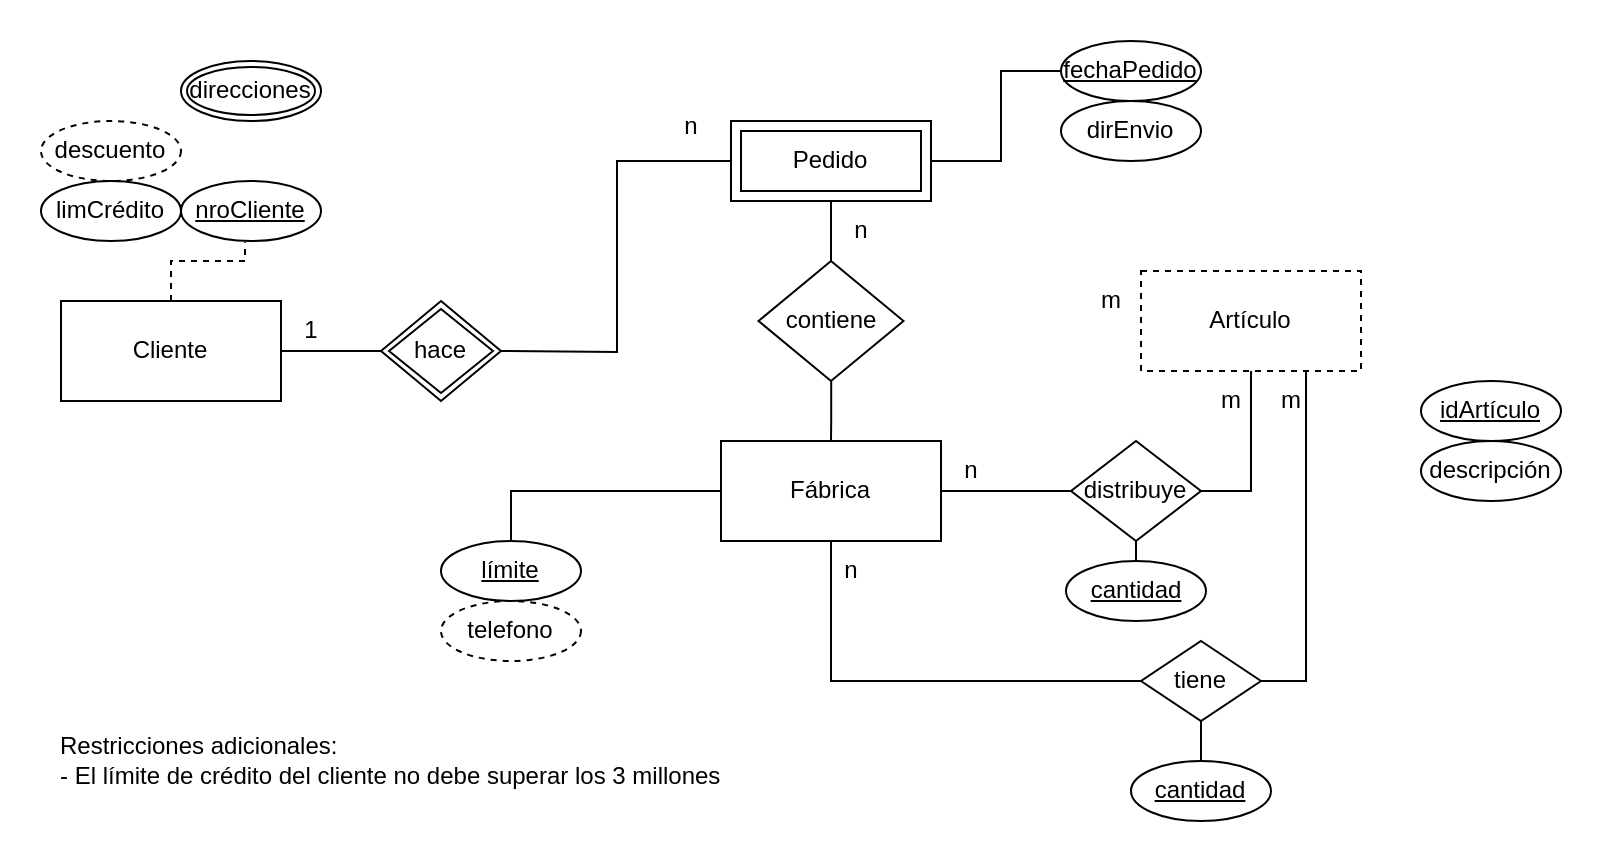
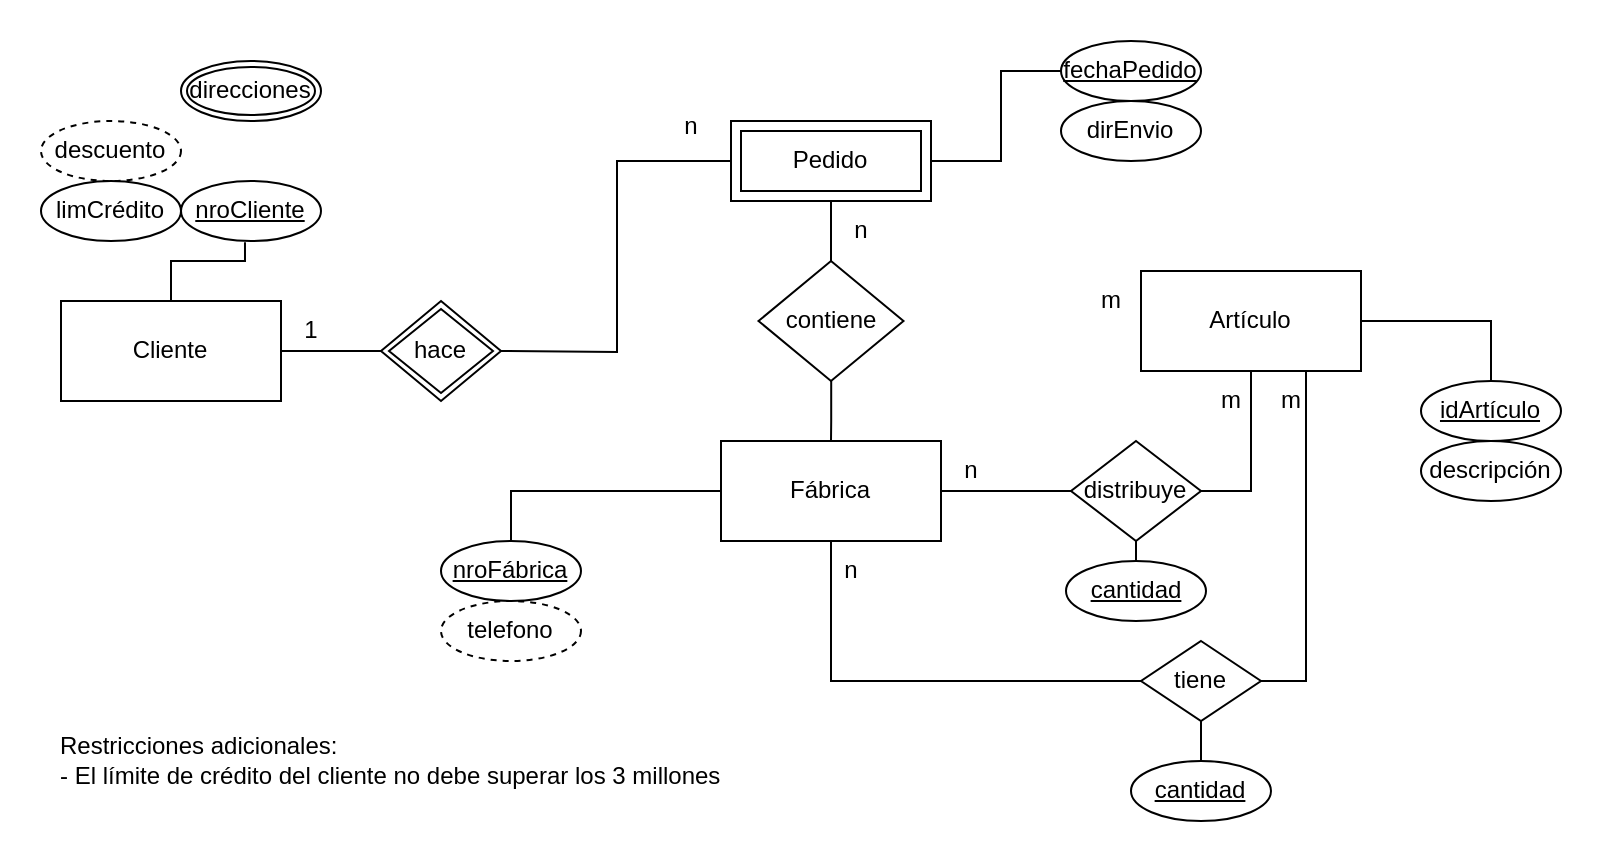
  <mxCell id="0" />
  <mxCell id="1" parent="0" />
  <mxCell id="2" style="edgeStyle=orthogonalEdgeStyle;rounded=0;orthogonalLoop=1;jettySize=auto;html=1;shape=wire;dashed=1;endArrow=none;endFill=0;entryX=0;entryY=0.5;entryDx=0;entryDy=0;" parent="1" source="3" edge="1"><mxGeometry relative="1" as="geometry"><mxPoint x="190" y="175" as="targetPoint" /><mxPoint x="160" y="74.71" as="sourcePoint" /><Array as="points" /></mxGeometry></mxCell>
  <mxCell id="3" value="Cliente" style="rounded=0;whiteSpace=wrap;html=1;" parent="1" vertex="1"><mxGeometry x="30" y="150" width="110" height="50" as="geometry" /></mxCell>
  <mxCell id="4" value="" style="edgeStyle=orthogonalEdgeStyle;rounded=0;orthogonalLoop=1;jettySize=auto;html=1;endArrow=none;endFill=0;entryX=0.5;entryY=0;entryDx=0;entryDy=0;" parent="1" target="14" edge="1"><mxGeometry relative="1" as="geometry"><mxPoint x="415" y="110" as="sourcePoint" /><mxPoint x="415" y="140" as="targetPoint" /></mxGeometry></mxCell>
  <mxCell id="5" style="edgeStyle=orthogonalEdgeStyle;rounded=0;orthogonalLoop=1;jettySize=auto;html=1;exitX=1;exitY=0.5;exitDx=0;exitDy=0;entryX=0;entryY=0.5;entryDx=0;entryDy=0;endArrow=none;endFill=0;" parent="1" source="35" edge="1"><mxGeometry relative="1" as="geometry"><Array as="points"><mxPoint x="500" y="80" /><mxPoint x="500" y="35" /></Array><mxPoint x="470" y="75" as="sourcePoint" /><mxPoint x="530" y="35" as="targetPoint" /></mxGeometry></mxCell>
  <mxCell id="6" style="edgeStyle=orthogonalEdgeStyle;rounded=0;orthogonalLoop=1;jettySize=auto;html=1;exitX=1;exitY=0.5;exitDx=0;exitDy=0;entryX=0;entryY=0.5;entryDx=0;entryDy=0;endArrow=none;endFill=0;" parent="1" target="35" edge="1"><mxGeometry relative="1" as="geometry"><mxPoint x="250" y="175" as="sourcePoint" /><mxPoint x="360" y="75" as="targetPoint" /></mxGeometry></mxCell>
  <mxCell id="7" value="1" style="text;html=1;align=center;verticalAlign=middle;resizable=0;points=[];autosize=1;strokeColor=none;fillColor=none;" parent="1" vertex="1"><mxGeometry x="140" y="150" width="30" height="30" as="geometry" /></mxCell>
  <mxCell id="8" value="n" style="text;html=1;align=center;verticalAlign=middle;resizable=0;points=[];autosize=1;strokeColor=none;fillColor=none;" parent="1" vertex="1"><mxGeometry x="330" y="47.5" width="30" height="30" as="geometry" /></mxCell>
+ <mxCell id="9" style="edgeStyle=orthogonalEdgeStyle;rounded=0;orthogonalLoop=1;jettySize=auto;html=1;endArrow=none;endFill=0;" parent="1" source="11" target="19" edge="1"><mxGeometry relative="1" as="geometry" /></mxCell>
  <mxCell id="10" value="" style="edgeStyle=orthogonalEdgeStyle;rounded=0;orthogonalLoop=1;jettySize=auto;html=1;entryX=1;entryY=0.5;entryDx=0;entryDy=0;endArrow=none;endFill=0;" parent="1" source="11" target="37" edge="1"><mxGeometry relative="1" as="geometry"><Array as="points"><mxPoint x="625" y="245" /></Array></mxGeometry></mxCell>
- <mxCell id="11" value="Artículo" style="whiteSpace=wrap;html=1;rounded=0;dashed=1;" parent="1" vertex="1"><mxGeometry x="570" y="135" width="110" height="50" as="geometry" /></mxCell>
+ <mxCell id="11" value="Artículo" style="whiteSpace=wrap;html=1;rounded=0;" parent="1" vertex="1"><mxGeometry x="570" y="135" width="110" height="50" as="geometry" /></mxCell>
  <mxCell id="12" value="dirEnvio" style="ellipse;whiteSpace=wrap;html=1;" parent="1" vertex="1"><mxGeometry x="530" y="50" width="70" height="30" as="geometry" /></mxCell>
  <mxCell id="13" style="edgeStyle=orthogonalEdgeStyle;rounded=0;orthogonalLoop=1;jettySize=auto;html=1;endArrow=none;endFill=0;" parent="1" source="14" target="29" edge="1"><mxGeometry relative="1" as="geometry"><mxPoint x="665" y="110" as="sourcePoint" /></mxGeometry></mxCell>
  <mxCell id="14" value="contiene" style="rhombus;whiteSpace=wrap;html=1;" parent="1" vertex="1"><mxGeometry x="378.75" y="130" width="72.5" height="60" as="geometry" /></mxCell>
  <mxCell id="15" value="n" style="text;html=1;align=center;verticalAlign=middle;resizable=0;points=[];autosize=1;strokeColor=none;fillColor=none;" parent="1" vertex="1"><mxGeometry x="415" y="100" width="30" height="30" as="geometry" /></mxCell>
  <mxCell id="16" value="m" style="text;html=1;align=center;verticalAlign=middle;resizable=0;points=[];autosize=1;strokeColor=none;fillColor=none;" parent="1" vertex="1"><mxGeometry x="540" y="135" width="30" height="30" as="geometry" /></mxCell>
  <mxCell id="17" value="" style="edgeStyle=orthogonalEdgeStyle;rounded=0;orthogonalLoop=1;jettySize=auto;html=1;endArrow=none;endFill=0;entryDx=0;entryDy=0;" parent="1" edge="1"><mxGeometry relative="1" as="geometry"><mxPoint x="415" y="110" as="sourcePoint" /><mxPoint x="415" y="110" as="targetPoint" /></mxGeometry></mxCell>
  <mxCell id="18" value="" style="edgeStyle=orthogonalEdgeStyle;rounded=0;orthogonalLoop=1;jettySize=auto;html=1;endArrow=none;endFill=0;entryDx=0;entryDy=0;" parent="1" edge="1"><mxGeometry relative="1" as="geometry"><mxPoint x="415" y="100" as="sourcePoint" /><mxPoint x="415" y="110" as="targetPoint" /></mxGeometry></mxCell>
  <mxCell id="19" value="&lt;u&gt;idArtículo&lt;/u&gt;" style="ellipse;whiteSpace=wrap;html=1;" parent="1" vertex="1"><mxGeometry x="710" y="190" width="70" height="30" as="geometry" /></mxCell>
  <mxCell id="20" value="descripción" style="ellipse;whiteSpace=wrap;html=1;" parent="1" vertex="1"><mxGeometry x="710" y="220" width="70" height="30" as="geometry" /></mxCell>
  <mxCell id="21" value="&lt;u&gt;fechaPedido&lt;/u&gt;" style="ellipse;whiteSpace=wrap;html=1;" parent="1" vertex="1"><mxGeometry x="530" y="20" width="70" height="30" as="geometry" /></mxCell>
  <mxCell id="22" value="&lt;u&gt;nroCliente&lt;/u&gt;" style="ellipse;whiteSpace=wrap;html=1;" parent="1" vertex="1"><mxGeometry x="90" y="90" width="70" height="30" as="geometry" /></mxCell>
  <mxCell id="23" value="descuento" style="ellipse;whiteSpace=wrap;html=1;dashed=1;" parent="1" vertex="1"><mxGeometry y="60" width="70" height="30" as="geometry" x="20" /></mxCell>
  <mxCell id="24" value="limCrédito" style="ellipse;whiteSpace=wrap;html=1;" parent="1" vertex="1"><mxGeometry y="90" width="70" height="30" as="geometry" x="20" /></mxCell>
- <mxCell id="25" style="edgeStyle=orthogonalEdgeStyle;rounded=0;orthogonalLoop=1;jettySize=auto;html=1;exitX=0.5;exitY=0;exitDx=0;exitDy=0;entryX=0.457;entryY=1.021;entryDx=0;entryDy=0;entryPerimeter=0;endArrow=none;endFill=0;dashed=1;" parent="1" source="3" target="22" edge="1"><mxGeometry relative="1" as="geometry" /></mxCell>
+ <mxCell id="25" style="edgeStyle=orthogonalEdgeStyle;rounded=0;orthogonalLoop=1;jettySize=auto;html=1;exitX=0.5;exitY=0;exitDx=0;exitDy=0;entryX=0.457;entryY=1.021;entryDx=0;entryDy=0;entryPerimeter=0;endArrow=none;endFill=0;" parent="1" source="3" target="22" edge="1"><mxGeometry relative="1" as="geometry" /></mxCell>
  <mxCell id="26" style="edgeStyle=orthogonalEdgeStyle;rounded=0;orthogonalLoop=1;jettySize=auto;html=1;exitX=0;exitY=0.5;exitDx=0;exitDy=0;entryX=0.5;entryY=0;entryDx=0;entryDy=0;endArrow=none;endFill=0;" parent="1" source="29" target="31" edge="1"><mxGeometry relative="1" as="geometry" /></mxCell>
  <mxCell id="27" style="edgeStyle=orthogonalEdgeStyle;rounded=0;orthogonalLoop=1;jettySize=auto;html=1;exitX=1;exitY=0.5;exitDx=0;exitDy=0;entryX=0;entryY=0.5;entryDx=0;entryDy=0;endArrow=none;endFill=0;" parent="1" source="29" target="37" edge="1"><mxGeometry relative="1" as="geometry" /></mxCell>
  <mxCell id="28" style="edgeStyle=orthogonalEdgeStyle;rounded=0;orthogonalLoop=1;jettySize=auto;html=1;entryX=0;entryY=0.5;entryDx=0;entryDy=0;exitX=0.5;exitY=1;exitDx=0;exitDy=0;endArrow=none;endFill=0;" parent="1" source="29" target="40" edge="1"><mxGeometry relative="1" as="geometry"><Array as="points"><mxPoint x="415" y="340" /><mxPoint x="570" y="340" /></Array></mxGeometry></mxCell>
  <mxCell id="29" value="Fábrica" style="rounded=0;whiteSpace=wrap;html=1;" parent="1" vertex="1"><mxGeometry x="360" y="220" width="110" height="50" as="geometry" /></mxCell>
  <mxCell id="30" value="telefono" style="ellipse;whiteSpace=wrap;html=1;dashed=1;" parent="1" vertex="1"><mxGeometry x="220" y="300" width="70" height="30" as="geometry" /></mxCell>
- <mxCell id="31" value="&lt;div&gt;&lt;u&gt;límite&lt;/u&gt;&lt;/div&gt;" style="ellipse;whiteSpace=wrap;html=1;" parent="1" vertex="1"><mxGeometry x="220" y="270" width="70" height="30" as="geometry" /></mxCell>
+ <mxCell id="31" value="&lt;div&gt;&lt;u&gt;nroFábrica&lt;/u&gt;&lt;/div&gt;" style="ellipse;whiteSpace=wrap;html=1;" parent="1" vertex="1"><mxGeometry x="220" y="270" width="70" height="30" as="geometry" /></mxCell>
  <mxCell id="32" value="&lt;div align=&quot;left&quot;&gt;Restricciones adicionales:&amp;nbsp;&lt;/div&gt;&lt;div align=&quot;left&quot;&gt;- El límite de crédito del cliente no debe superar los 3 millones&lt;/div&gt;" style="text;html=1;align=left;verticalAlign=middle;resizable=0;points=[];autosize=1;strokeColor=none;fillColor=none;" parent="1" vertex="1"><mxGeometry x="27.5" y="360" width="350" height="40" as="geometry" /></mxCell>
  <mxCell id="33" value="direcciones" style="ellipse;shape=doubleEllipse;margin=3;whiteSpace=wrap;html=1;align=center;" parent="1" vertex="1"><mxGeometry x="90" y="30" width="70" height="30" as="geometry" /></mxCell>
  <mxCell id="34" value="hace" style="shape=rhombus;double=1;perimeter=rhombusPerimeter;whiteSpace=wrap;html=1;align=center;" parent="1" vertex="1"><mxGeometry x="190" y="150" width="60" height="50" as="geometry" /></mxCell>
  <mxCell id="35" value="Pedido" style="shape=ext;margin=3;double=1;whiteSpace=wrap;html=1;align=center;" parent="1" vertex="1"><mxGeometry x="365" y="60" width="100" height="40" as="geometry" /></mxCell>
  <mxCell id="36" style="edgeStyle=orthogonalEdgeStyle;rounded=0;orthogonalLoop=1;jettySize=auto;html=1;exitX=0.5;exitY=1;exitDx=0;exitDy=0;entryX=0.5;entryY=0;entryDx=0;entryDy=0;endArrow=none;endFill=0;" edge="1" parent="1" source="37" target="46"><mxGeometry relative="1" as="geometry" /></mxCell>
  <mxCell id="37" value="distribuye" style="rhombus;whiteSpace=wrap;html=1;rounded=0;" parent="1" vertex="1"><mxGeometry x="535" y="220" width="65" height="50" as="geometry" /></mxCell>
  <mxCell id="38" style="edgeStyle=orthogonalEdgeStyle;rounded=0;orthogonalLoop=1;jettySize=auto;html=1;exitX=1;exitY=0.5;exitDx=0;exitDy=0;entryX=0.75;entryY=1;entryDx=0;entryDy=0;endArrow=none;endFill=0;" parent="1" source="40" target="11" edge="1"><mxGeometry relative="1" as="geometry" /></mxCell>
  <mxCell id="39" style="edgeStyle=orthogonalEdgeStyle;rounded=0;orthogonalLoop=1;jettySize=auto;html=1;exitX=0.5;exitY=1;exitDx=0;exitDy=0;endArrow=none;endFill=0;entryX=0.5;entryY=0;entryDx=0;entryDy=0;" parent="1" source="40" target="41" edge="1"><mxGeometry relative="1" as="geometry"><mxPoint x="599.759" y="370" as="targetPoint" /></mxGeometry></mxCell>
  <mxCell id="40" value="tiene" style="shape=rhombus;perimeter=rhombusPerimeter;whiteSpace=wrap;html=1;align=center;" parent="1" vertex="1"><mxGeometry x="570" y="320" width="60" height="40" as="geometry" /></mxCell>
  <mxCell id="41" value="&lt;u&gt;cantidad&lt;/u&gt;" style="ellipse;whiteSpace=wrap;html=1;" parent="1" vertex="1"><mxGeometry x="565" y="380" width="70" height="30" as="geometry" /></mxCell>
  <mxCell id="42" value="n" style="text;html=1;align=center;verticalAlign=middle;resizable=0;points=[];autosize=1;strokeColor=none;fillColor=none;" parent="1" vertex="1"><mxGeometry x="410" y="270" width="30" height="30" as="geometry" /></mxCell>
  <mxCell id="43" value="n" style="text;html=1;align=center;verticalAlign=middle;resizable=0;points=[];autosize=1;strokeColor=none;fillColor=none;" parent="1" vertex="1"><mxGeometry x="470" y="220" width="30" height="30" as="geometry" /></mxCell>
  <mxCell id="44" value="m" style="text;html=1;align=center;verticalAlign=middle;resizable=0;points=[];autosize=1;strokeColor=none;fillColor=none;" parent="1" vertex="1"><mxGeometry x="600" y="185" width="30" height="30" as="geometry" /></mxCell>
  <mxCell id="45" value="m" style="text;html=1;align=center;verticalAlign=middle;resizable=0;points=[];autosize=1;strokeColor=none;fillColor=none;" parent="1" vertex="1"><mxGeometry x="630" y="185" width="30" height="30" as="geometry" /></mxCell>
  <mxCell id="46" value="&lt;u&gt;cantidad&lt;/u&gt;" style="ellipse;whiteSpace=wrap;html=1;" vertex="1" parent="1"><mxGeometry x="532.5" y="280" width="70" height="30" as="geometry" /></mxCell>
